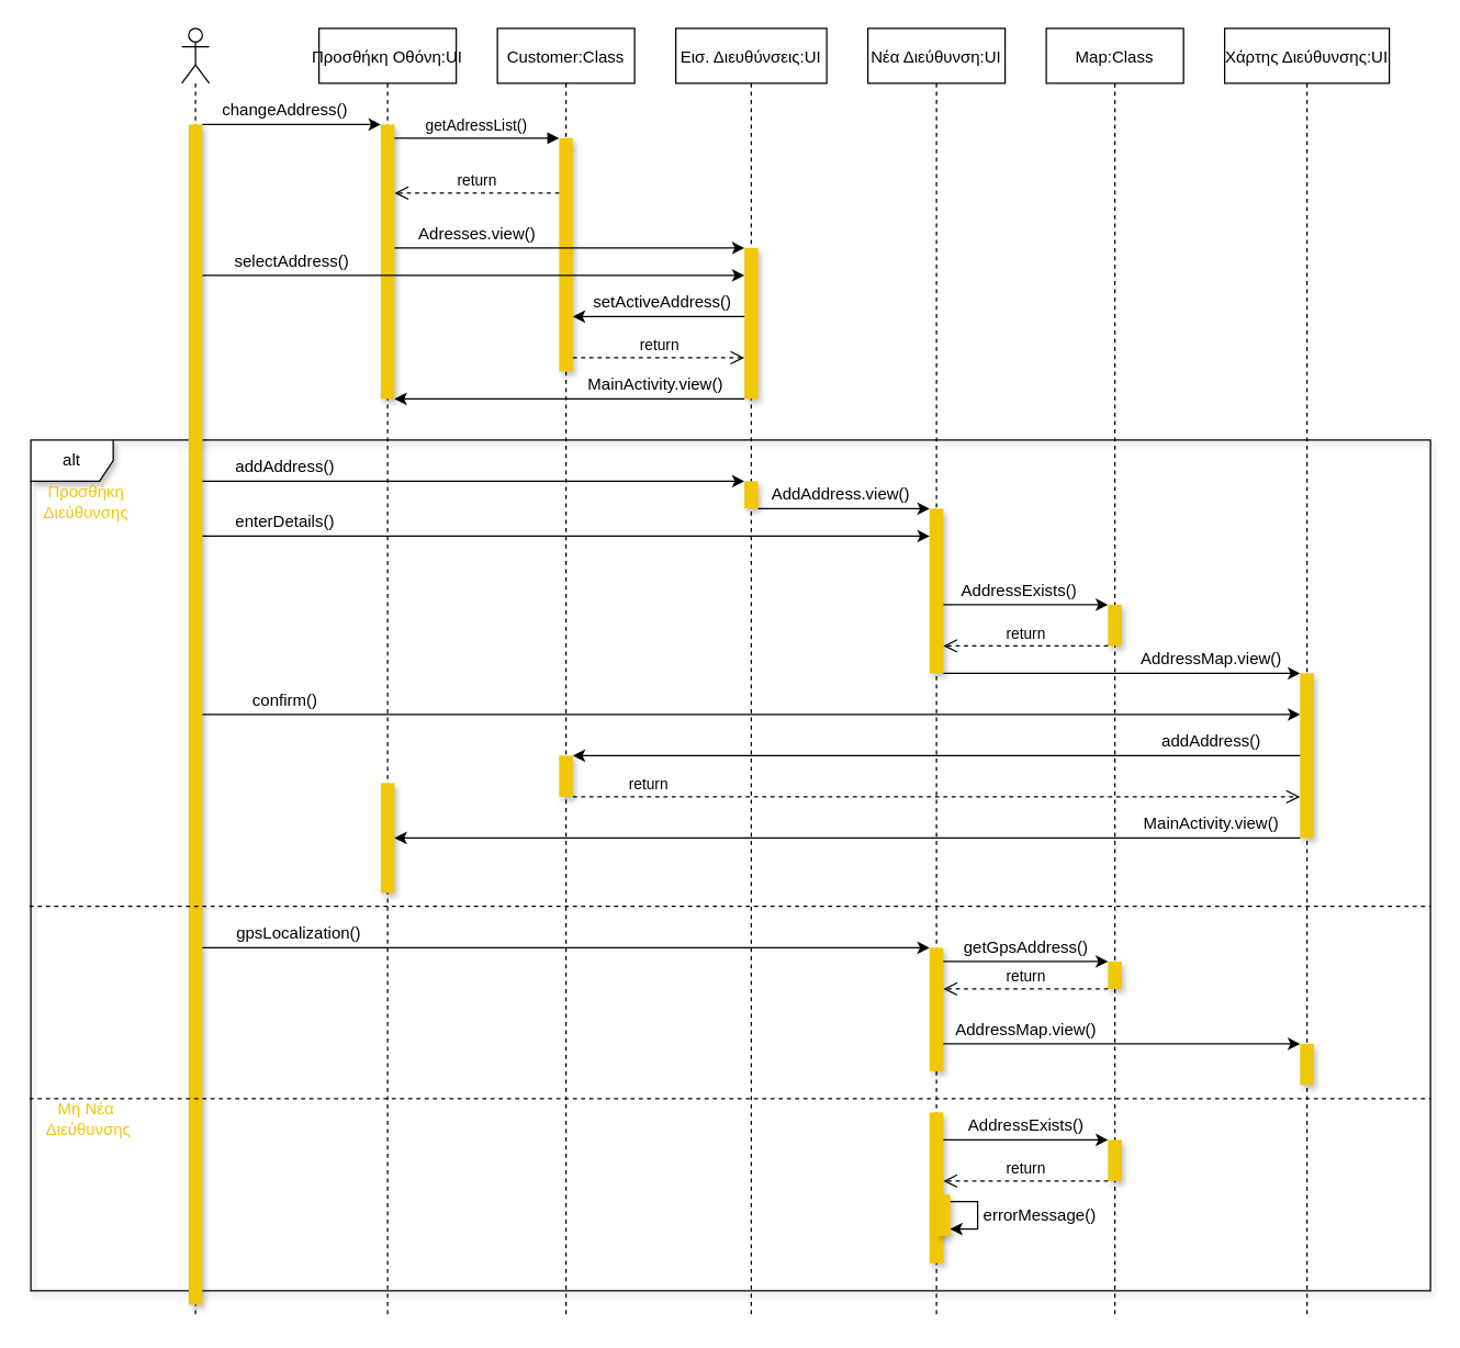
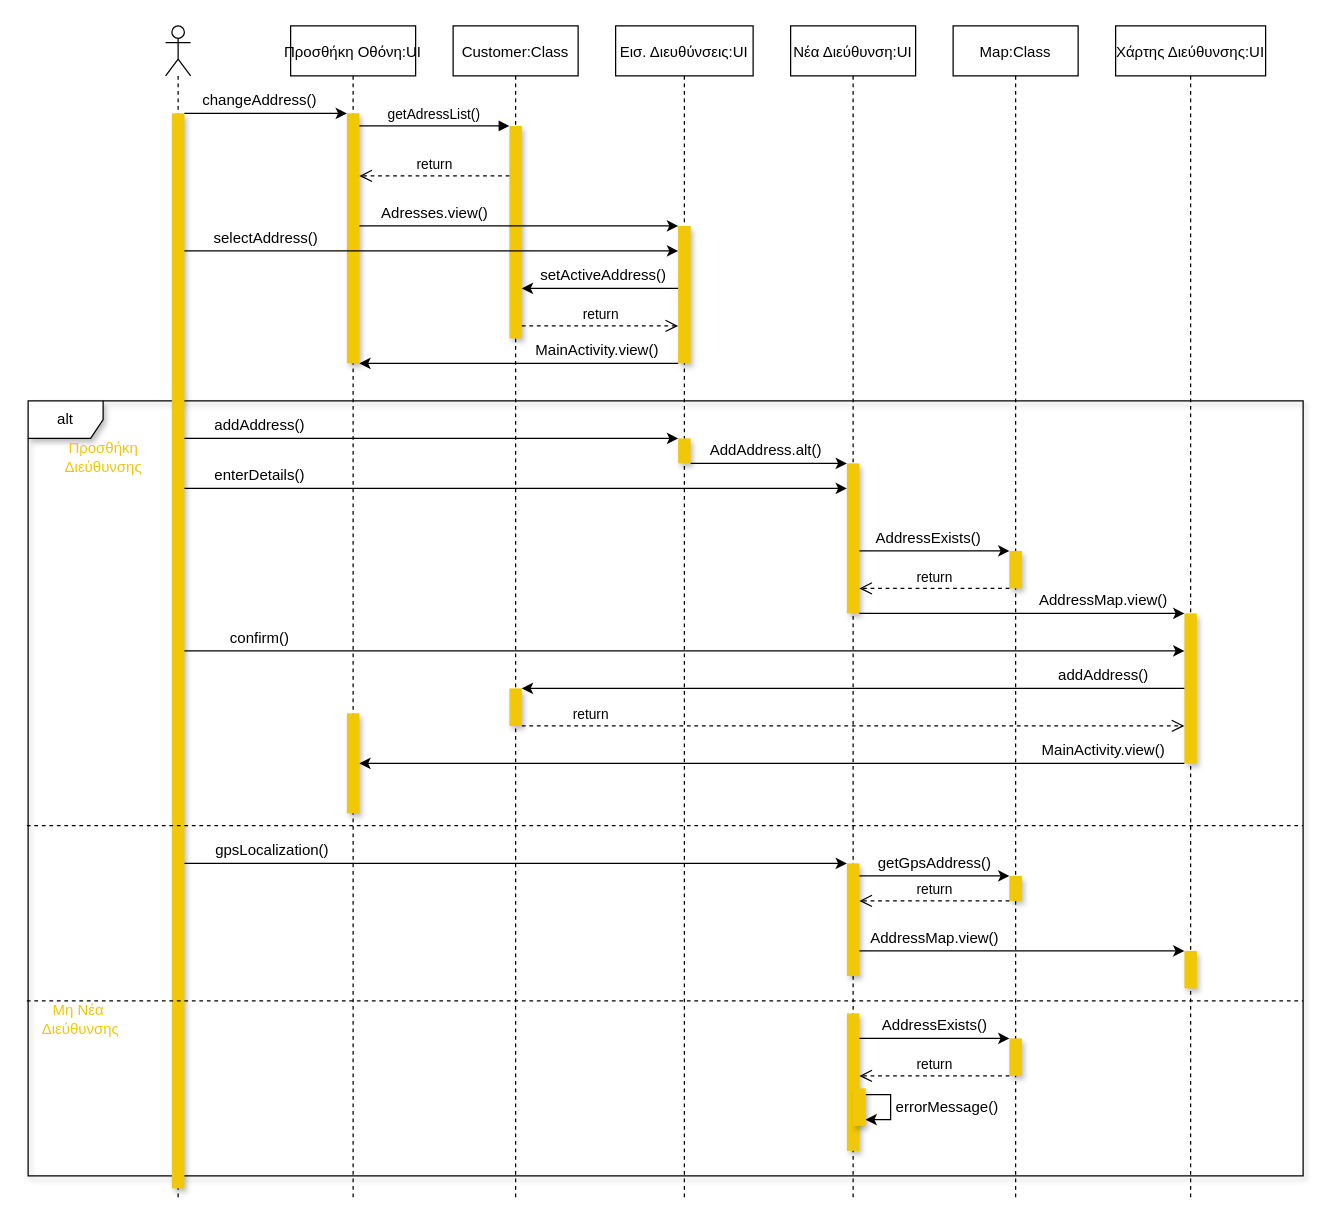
  <mxCell id="0" />
  <mxCell id="1" parent="0" />
  <mxCell id="2" value="alt" style="shape=umlFrame;whiteSpace=wrap;html=1;shadow=1;fillColor=#FFFFFF;gradientColor=none;" vertex="1" parent="1"><mxGeometry x="22" y="320" width="1020" height="620" as="geometry" /></mxCell>
  <mxCell id="3" value="Προσθήκη Οθόνη:UI" style="shape=umlLifeline;perimeter=lifelinePerimeter;container=1;collapsible=0;recursiveResize=0;rounded=0;shadow=0;strokeWidth=1;" parent="1" vertex="1"><mxGeometry x="232" y="20" width="100" height="940" as="geometry" /></mxCell>
  <mxCell id="4" value="" style="points=[];perimeter=orthogonalPerimeter;rounded=0;shadow=1;strokeWidth=1;gradientColor=none;fillColor=#F0C808;strokeColor=none;" parent="3" vertex="1"><mxGeometry x="45" y="70" width="10" height="200" as="geometry" /></mxCell>
  <mxCell id="5" value="selectAddress()" style="text;html=1;align=center;verticalAlign=middle;resizable=0;points=[];autosize=1;strokeColor=none;fillColor=none;" vertex="1" parent="3"><mxGeometry x="-70" y="160" width="100" height="20" as="geometry" /></mxCell>
  <mxCell id="6" value="" style="html=1;points=[];perimeter=orthogonalPerimeter;shadow=1;fillColor=#F0C808;gradientColor=none;fontColor=#000000;strokeColor=none;" vertex="1" parent="3"><mxGeometry x="45" y="550" width="10" height="80" as="geometry" /></mxCell>
  <mxCell id="7" value="Customer:Class" style="shape=umlLifeline;perimeter=lifelinePerimeter;container=1;collapsible=0;recursiveResize=0;rounded=0;shadow=0;strokeWidth=1;" parent="1" vertex="1"><mxGeometry x="362" y="20" width="100" height="940" as="geometry" /></mxCell>
  <mxCell id="8" value="" style="points=[];perimeter=orthogonalPerimeter;rounded=0;shadow=1;strokeWidth=1;fillColor=#F0C808;strokeColor=none;" parent="7" vertex="1"><mxGeometry x="45" y="80" width="10" height="170" as="geometry" /></mxCell>
  <mxCell id="9" value="" style="html=1;points=[];perimeter=orthogonalPerimeter;shadow=1;fillColor=#F0C808;gradientColor=none;fontColor=#000000;strokeColor=none;" vertex="1" parent="7"><mxGeometry x="45" y="530" width="10" height="30" as="geometry" /></mxCell>
  <mxCell id="10" value="getAdressList()" style="verticalAlign=bottom;endArrow=block;entryX=0;entryY=0;shadow=0;strokeWidth=1;" parent="1" source="4" target="8" edge="1"><mxGeometry relative="1" as="geometry"><mxPoint x="157" y="100" as="sourcePoint" /></mxGeometry></mxCell>
  <mxCell id="11" value="" style="shape=umlLifeline;participant=umlActor;perimeter=lifelinePerimeter;whiteSpace=wrap;html=1;container=1;collapsible=0;recursiveResize=0;verticalAlign=top;spacingTop=36;outlineConnect=0;" vertex="1" parent="1"><mxGeometry x="132" y="20" width="20" height="940" as="geometry" /></mxCell>
  <mxCell id="12" value="" style="html=1;points=[];perimeter=orthogonalPerimeter;fillColor=#F0C808;strokeColor=none;shadow=1;" vertex="1" parent="11"><mxGeometry x="5" y="70" width="10" height="860" as="geometry" /></mxCell>
  <mxCell id="13" style="edgeStyle=orthogonalEdgeStyle;rounded=0;orthogonalLoop=1;jettySize=auto;html=1;" edge="1" parent="1" source="12" target="4"><mxGeometry relative="1" as="geometry"><Array as="points"><mxPoint x="232" y="90" /><mxPoint x="232" y="90" /></Array></mxGeometry></mxCell>
  <mxCell id="14" value="changeAddress()" style="text;html=1;align=center;verticalAlign=middle;resizable=0;points=[];autosize=1;strokeColor=none;fillColor=none;" vertex="1" parent="1"><mxGeometry x="152" y="70" width="110" height="20" as="geometry" /></mxCell>
  <mxCell id="15" value="return" style="html=1;verticalAlign=bottom;endArrow=open;dashed=1;endSize=8;rounded=0;" edge="1" parent="1" source="8" target="4"><mxGeometry relative="1" as="geometry"><mxPoint x="472" y="150" as="sourcePoint" /><mxPoint x="392" y="150" as="targetPoint" /><Array as="points"><mxPoint x="342" y="140" /></Array></mxGeometry></mxCell>
  <mxCell id="16" value="Εισ. Διευθύνσεις:UI" style="shape=umlLifeline;perimeter=lifelinePerimeter;container=1;collapsible=0;recursiveResize=0;rounded=0;shadow=0;strokeWidth=1;" vertex="1" parent="1"><mxGeometry x="492" y="20" width="110" height="940" as="geometry" /></mxCell>
  <mxCell id="17" value="" style="points=[];perimeter=orthogonalPerimeter;rounded=0;shadow=1;strokeWidth=1;fillColor=#F0C808;strokeColor=none;" vertex="1" parent="16"><mxGeometry x="50" y="160" width="10" height="110" as="geometry" /></mxCell>
  <mxCell id="18" value="" style="points=[];perimeter=orthogonalPerimeter;rounded=0;shadow=1;strokeWidth=1;fillColor=#F0C808;strokeColor=none;" vertex="1" parent="16"><mxGeometry x="50" y="330" width="10" height="20" as="geometry" /></mxCell>
  <mxCell id="19" style="edgeStyle=orthogonalEdgeStyle;rounded=0;orthogonalLoop=1;jettySize=auto;html=1;" edge="1" parent="1" source="4" target="17"><mxGeometry relative="1" as="geometry"><Array as="points"><mxPoint x="352" y="180" /><mxPoint x="352" y="180" /></Array></mxGeometry></mxCell>
  <mxCell id="20" value="Adresses.view()" style="text;html=1;align=center;verticalAlign=middle;resizable=0;points=[];autosize=1;strokeColor=none;fillColor=none;" vertex="1" parent="1"><mxGeometry x="297" y="160" width="100" height="20" as="geometry" /></mxCell>
  <mxCell id="21" style="edgeStyle=orthogonalEdgeStyle;rounded=0;orthogonalLoop=1;jettySize=auto;html=1;" edge="1" parent="1" source="12" target="17"><mxGeometry relative="1" as="geometry"><Array as="points"><mxPoint x="442" y="200" /><mxPoint x="442" y="200" /></Array></mxGeometry></mxCell>
  <mxCell id="22" style="edgeStyle=orthogonalEdgeStyle;rounded=0;orthogonalLoop=1;jettySize=auto;html=1;" edge="1" parent="1" source="17" target="8"><mxGeometry relative="1" as="geometry"><Array as="points"><mxPoint x="472" y="230" /><mxPoint x="472" y="230" /></Array></mxGeometry></mxCell>
  <mxCell id="23" value="setActiveAddress()" style="text;html=1;align=center;verticalAlign=middle;resizable=0;points=[];autosize=1;strokeColor=none;fillColor=none;" vertex="1" parent="1"><mxGeometry x="422" y="210" width="120" height="20" as="geometry" /></mxCell>
  <mxCell id="24" value="return" style="html=1;verticalAlign=bottom;endArrow=open;dashed=1;endSize=8;rounded=0;" edge="1" parent="1" source="8" target="17"><mxGeometry relative="1" as="geometry"><mxPoint x="442" y="260" as="sourcePoint" /><mxPoint x="472" y="260" as="targetPoint" /><Array as="points"><mxPoint x="432" y="260" /></Array></mxGeometry></mxCell>
  <mxCell id="25" style="edgeStyle=orthogonalEdgeStyle;rounded=0;orthogonalLoop=1;jettySize=auto;html=1;" edge="1" parent="1" source="17" target="4"><mxGeometry relative="1" as="geometry"><Array as="points"><mxPoint x="412" y="290" /><mxPoint x="412" y="290" /></Array></mxGeometry></mxCell>
  <mxCell id="26" value="MainActivity.view()" style="text;html=1;align=center;verticalAlign=middle;resizable=0;points=[];autosize=1;strokeColor=none;fillColor=none;" vertex="1" parent="1"><mxGeometry x="422" y="270" width="110" height="20" as="geometry" /></mxCell>
  <mxCell id="27" style="edgeStyle=orthogonalEdgeStyle;rounded=0;orthogonalLoop=1;jettySize=auto;html=1;" edge="1" parent="1" source="12"><mxGeometry relative="1" as="geometry"><mxPoint x="542" y="350" as="targetPoint" /><Array as="points"><mxPoint x="242" y="350" /><mxPoint x="242" y="350" /></Array></mxGeometry></mxCell>
  <mxCell id="28" value="addAddress()" style="text;html=1;align=center;verticalAlign=middle;resizable=0;points=[];autosize=1;strokeColor=none;fillColor=none;" vertex="1" parent="1"><mxGeometry x="162" y="330" width="90" height="20" as="geometry" /></mxCell>
  <mxCell id="29" value="Νέα Διεύθυνση:UI" style="shape=umlLifeline;perimeter=lifelinePerimeter;container=1;collapsible=0;recursiveResize=0;rounded=0;shadow=0;strokeWidth=1;" vertex="1" parent="1"><mxGeometry x="632" y="20" width="100" height="940" as="geometry" /></mxCell>
  <mxCell id="30" value="" style="points=[];perimeter=orthogonalPerimeter;rounded=0;shadow=1;strokeWidth=1;fillColor=#F0C808;strokeColor=none;" vertex="1" parent="29"><mxGeometry x="45" y="350" width="10" height="120" as="geometry" /></mxCell>
  <mxCell id="31" value="" style="points=[];perimeter=orthogonalPerimeter;rounded=0;shadow=1;strokeWidth=1;fillColor=#F0C808;strokeColor=none;" vertex="1" parent="29"><mxGeometry x="45" y="670" width="10" height="90" as="geometry" /></mxCell>
  <mxCell id="32" value="" style="points=[];perimeter=orthogonalPerimeter;rounded=0;shadow=1;strokeWidth=1;fillColor=#F0C808;strokeColor=none;" vertex="1" parent="29"><mxGeometry x="45" y="790" width="10" height="110" as="geometry" /></mxCell>
  <mxCell id="33" style="edgeStyle=orthogonalEdgeStyle;rounded=0;orthogonalLoop=1;jettySize=auto;html=1;" edge="1" parent="1" source="18" target="30"><mxGeometry relative="1" as="geometry"><Array as="points"><mxPoint x="547" y="370" /></Array></mxGeometry></mxCell>
  <mxCell id="34" style="edgeStyle=orthogonalEdgeStyle;rounded=0;orthogonalLoop=1;jettySize=auto;html=1;" edge="1" parent="1" source="12" target="30"><mxGeometry relative="1" as="geometry"><Array as="points"><mxPoint x="402" y="390" /><mxPoint x="402" y="390" /></Array></mxGeometry></mxCell>
  <mxCell id="35" value="enterDetails()" style="text;html=1;align=center;verticalAlign=middle;resizable=0;points=[];autosize=1;strokeColor=none;fillColor=none;" vertex="1" parent="1"><mxGeometry x="162" y="370" width="90" height="20" as="geometry" /></mxCell>
  <mxCell id="36" value="Map:Class" style="shape=umlLifeline;perimeter=lifelinePerimeter;container=1;collapsible=0;recursiveResize=0;rounded=0;shadow=0;strokeWidth=1;" vertex="1" parent="1"><mxGeometry x="762" y="20" width="100" height="940" as="geometry" /></mxCell>
  <mxCell id="37" value="" style="points=[];perimeter=orthogonalPerimeter;rounded=0;shadow=1;strokeWidth=1;fillColor=#F0C808;strokeColor=none;" vertex="1" parent="36"><mxGeometry x="45" y="420" width="10" height="30" as="geometry" /></mxCell>
  <mxCell id="38" value="" style="points=[];perimeter=orthogonalPerimeter;rounded=0;shadow=1;strokeWidth=1;fillColor=#F0C808;strokeColor=none;" vertex="1" parent="36"><mxGeometry x="45" y="680" width="10" height="20" as="geometry" /></mxCell>
  <mxCell id="39" value="" style="points=[];perimeter=orthogonalPerimeter;rounded=0;shadow=1;strokeWidth=1;fillColor=#F0C808;strokeColor=none;" vertex="1" parent="36"><mxGeometry x="45" y="810" width="10" height="30" as="geometry" /></mxCell>
  <mxCell id="40" style="edgeStyle=orthogonalEdgeStyle;rounded=0;orthogonalLoop=1;jettySize=auto;html=1;" edge="1" parent="1" source="30" target="37"><mxGeometry relative="1" as="geometry"><Array as="points"><mxPoint x="742" y="440" /><mxPoint x="742" y="440" /></Array></mxGeometry></mxCell>
  <mxCell id="41" value="AddressExists()" style="text;html=1;align=center;verticalAlign=middle;resizable=0;points=[];autosize=1;strokeColor=none;fillColor=none;" vertex="1" parent="1"><mxGeometry x="692" y="420" width="100" height="20" as="geometry" /></mxCell>
  <mxCell id="42" value="return" style="html=1;verticalAlign=bottom;endArrow=open;dashed=1;endSize=8;rounded=0;" edge="1" parent="1" source="37" target="30"><mxGeometry relative="1" as="geometry"><mxPoint x="542" y="440" as="sourcePoint" /><mxPoint x="462" y="440" as="targetPoint" /><Array as="points"><mxPoint x="742" y="470" /></Array></mxGeometry></mxCell>
  <mxCell id="43" value="Χάρτης Διεύθυνσης:UI" style="shape=umlLifeline;perimeter=lifelinePerimeter;container=1;collapsible=0;recursiveResize=0;rounded=0;shadow=0;strokeWidth=1;" vertex="1" parent="1"><mxGeometry x="892" y="20" width="120" height="940" as="geometry" /></mxCell>
  <mxCell id="44" value="" style="points=[];perimeter=orthogonalPerimeter;rounded=0;shadow=1;strokeWidth=1;fillColor=#F0C808;strokeColor=none;" vertex="1" parent="43"><mxGeometry x="55" y="470" width="10" height="120" as="geometry" /></mxCell>
  <mxCell id="45" value="" style="points=[];perimeter=orthogonalPerimeter;rounded=0;shadow=1;strokeWidth=1;fillColor=#F0C808;strokeColor=none;" vertex="1" parent="43"><mxGeometry x="55" y="740" width="10" height="30" as="geometry" /></mxCell>
  <mxCell id="46" style="edgeStyle=orthogonalEdgeStyle;rounded=0;orthogonalLoop=1;jettySize=auto;html=1;" edge="1" parent="1" source="30" target="44"><mxGeometry relative="1" as="geometry"><Array as="points"><mxPoint x="752" y="490" /><mxPoint x="752" y="490" /></Array></mxGeometry></mxCell>
  <mxCell id="47" value="AddressMap.view()" style="text;html=1;align=center;verticalAlign=middle;resizable=0;points=[];autosize=1;strokeColor=none;fillColor=none;" vertex="1" parent="1"><mxGeometry x="822" y="470" width="120" height="20" as="geometry" /></mxCell>
  <mxCell id="48" style="edgeStyle=orthogonalEdgeStyle;rounded=0;orthogonalLoop=1;jettySize=auto;html=1;" edge="1" parent="1" source="12" target="44"><mxGeometry relative="1" as="geometry"><Array as="points"><mxPoint x="552" y="520" /><mxPoint x="552" y="520" /></Array></mxGeometry></mxCell>
  <mxCell id="49" value="confirm()" style="text;html=1;align=center;verticalAlign=middle;resizable=0;points=[];autosize=1;strokeColor=none;fillColor=none;" vertex="1" parent="1"><mxGeometry x="177" y="500" width="60" height="20" as="geometry" /></mxCell>
  <mxCell id="50" style="edgeStyle=orthogonalEdgeStyle;rounded=0;orthogonalLoop=1;jettySize=auto;html=1;" edge="1" parent="1" source="44" target="9"><mxGeometry relative="1" as="geometry"><Array as="points"><mxPoint x="682" y="550" /><mxPoint x="682" y="550" /></Array></mxGeometry></mxCell>
  <mxCell id="51" value="addAddress()" style="text;html=1;align=center;verticalAlign=middle;resizable=0;points=[];autosize=1;strokeColor=none;fillColor=none;" vertex="1" parent="1"><mxGeometry x="837" y="530" width="90" height="20" as="geometry" /></mxCell>
  <mxCell id="52" value="return" style="html=1;verticalAlign=bottom;endArrow=open;dashed=1;endSize=8;rounded=0;" edge="1" parent="1" source="9" target="44"><mxGeometry x="-0.792" relative="1" as="geometry"><mxPoint x="582" y="560" as="sourcePoint" /><mxPoint x="502" y="560" as="targetPoint" /><Array as="points"><mxPoint x="662" y="580" /></Array><mxPoint as="offset" /></mxGeometry></mxCell>
  <mxCell id="53" style="edgeStyle=orthogonalEdgeStyle;rounded=0;orthogonalLoop=1;jettySize=auto;html=1;" edge="1" parent="1" source="44" target="6"><mxGeometry relative="1" as="geometry"><mxPoint x="547" y="300" as="sourcePoint" /><mxPoint x="297" y="300" as="targetPoint" /><Array as="points"><mxPoint x="337" y="610" /></Array></mxGeometry></mxCell>
  <mxCell id="54" value="MainActivity.view()" style="text;html=1;align=center;verticalAlign=middle;resizable=0;points=[];autosize=1;strokeColor=none;fillColor=none;" vertex="1" parent="1"><mxGeometry x="827" y="590" width="110" height="20" as="geometry" /></mxCell>
- <mxCell id="55" value="AddAddress.view()" style="text;html=1;align=center;verticalAlign=middle;resizable=0;points=[];autosize=1;strokeColor=none;fillColor=none;" vertex="1" parent="1"><mxGeometry x="552" y="350" width="120" height="20" as="geometry" /></mxCell>
- <mxCell id="56" value="Προσθήκη&lt;br&gt;Διεύθυνσης" style="text;html=1;align=center;verticalAlign=middle;resizable=0;points=[];autosize=1;strokeColor=none;fillColor=none;fontColor=#F0C808;" vertex="1" parent="1"><mxGeometry x="22" y="350" width="80" height="30" as="geometry" /></mxCell>
+ <mxCell id="55" value="AddAddress.alt()" style="text;html=1;align=center;verticalAlign=middle;resizable=0;points=[];autosize=1;strokeColor=none;fillColor=none;" vertex="1" parent="1"><mxGeometry x="552" y="350" width="120" height="20" as="geometry" /></mxCell>
+ <mxCell id="56" value="Προσθήκη&lt;br&gt;Διεύθυνσης" style="text;html=1;align=center;verticalAlign=middle;resizable=0;points=[];autosize=1;strokeColor=none;fillColor=none;fontColor=#F0C808;" vertex="1" parent="1"><mxGeometry x="42" y="350" width="80" height="30" as="geometry" /></mxCell>
  <mxCell id="57" value="" style="endArrow=none;dashed=1;html=1;rounded=0;fontColor=#F0C808;exitX=-0.001;exitY=0.548;exitDx=0;exitDy=0;exitPerimeter=0;entryX=1;entryY=0.548;entryDx=0;entryDy=0;entryPerimeter=0;" edge="1" parent="1" source="2" target="2"><mxGeometry width="50" height="50" relative="1" as="geometry"><mxPoint x="682" y="740" as="sourcePoint" /><mxPoint x="732" y="690" as="targetPoint" /></mxGeometry></mxCell>
  <mxCell id="58" style="edgeStyle=orthogonalEdgeStyle;rounded=0;orthogonalLoop=1;jettySize=auto;html=1;fontColor=#F0C808;" edge="1" parent="1" source="12" target="31"><mxGeometry relative="1" as="geometry"><Array as="points"><mxPoint x="412" y="690" /><mxPoint x="412" y="690" /></Array></mxGeometry></mxCell>
  <mxCell id="59" value="&lt;font color=&quot;#000000&quot;&gt;gpsLocalization()&lt;/font&gt;" style="text;html=1;align=center;verticalAlign=middle;resizable=0;points=[];autosize=1;strokeColor=none;fillColor=none;fontColor=#F0C808;" vertex="1" parent="1"><mxGeometry x="162" y="670" width="110" height="20" as="geometry" /></mxCell>
  <mxCell id="60" style="edgeStyle=orthogonalEdgeStyle;rounded=0;orthogonalLoop=1;jettySize=auto;html=1;fontColor=#000000;" edge="1" parent="1" source="31" target="38"><mxGeometry relative="1" as="geometry"><Array as="points"><mxPoint x="772" y="700" /><mxPoint x="772" y="700" /></Array></mxGeometry></mxCell>
  <mxCell id="61" value="getGpsAddress()" style="text;html=1;align=center;verticalAlign=middle;resizable=0;points=[];autosize=1;strokeColor=none;fillColor=none;fontColor=#000000;" vertex="1" parent="1"><mxGeometry x="692" y="680" width="110" height="20" as="geometry" /></mxCell>
  <mxCell id="62" value="return" style="html=1;verticalAlign=bottom;endArrow=open;dashed=1;endSize=8;rounded=0;fontColor=#000000;" edge="1" parent="1" source="38" target="31"><mxGeometry relative="1" as="geometry"><mxPoint x="772" y="730" as="sourcePoint" /><mxPoint x="692" y="730" as="targetPoint" /><Array as="points"><mxPoint x="752" y="720" /></Array></mxGeometry></mxCell>
  <mxCell id="63" style="edgeStyle=orthogonalEdgeStyle;rounded=0;orthogonalLoop=1;jettySize=auto;html=1;fontColor=#000000;" edge="1" parent="1" source="31" target="45"><mxGeometry relative="1" as="geometry"><Array as="points"><mxPoint x="872" y="760" /><mxPoint x="872" y="760" /></Array></mxGeometry></mxCell>
  <mxCell id="64" value="AddressMap.view()" style="text;html=1;align=center;verticalAlign=middle;resizable=0;points=[];autosize=1;strokeColor=none;fillColor=none;fontColor=#000000;" vertex="1" parent="1"><mxGeometry x="687" y="740" width="120" height="20" as="geometry" /></mxCell>
  <mxCell id="65" value="" style="endArrow=none;dashed=1;html=1;rounded=0;fontColor=#F0C808;exitX=-0.001;exitY=0.548;exitDx=0;exitDy=0;exitPerimeter=0;entryX=1;entryY=0.548;entryDx=0;entryDy=0;entryPerimeter=0;" edge="1" parent="1"><mxGeometry width="50" height="50" relative="1" as="geometry"><mxPoint x="20.98" y="800" as="sourcePoint" /><mxPoint x="1042" y="800" as="targetPoint" /></mxGeometry></mxCell>
  <mxCell id="66" value="Μη Νέα&lt;br&gt;&amp;nbsp;Διεύθυνσης" style="text;html=1;align=center;verticalAlign=middle;resizable=0;points=[];autosize=1;strokeColor=none;fillColor=none;fontColor=#F0C808;" vertex="1" parent="1"><mxGeometry x="22" y="800" width="80" height="30" as="geometry" /></mxCell>
  <mxCell id="67" value="AddressExists()" style="text;html=1;align=center;verticalAlign=middle;resizable=0;points=[];autosize=1;strokeColor=none;fillColor=none;" vertex="1" parent="1"><mxGeometry x="697" y="810" width="100" height="20" as="geometry" /></mxCell>
  <mxCell id="68" style="edgeStyle=orthogonalEdgeStyle;rounded=0;orthogonalLoop=1;jettySize=auto;html=1;fontColor=#000000;" edge="1" parent="1" source="32" target="39"><mxGeometry relative="1" as="geometry"><Array as="points"><mxPoint x="752" y="830" /><mxPoint x="752" y="830" /></Array></mxGeometry></mxCell>
  <mxCell id="69" value="return" style="html=1;verticalAlign=bottom;endArrow=open;dashed=1;endSize=8;rounded=0;fontColor=#000000;" edge="1" parent="1" source="39" target="32"><mxGeometry relative="1" as="geometry"><mxPoint x="782" y="860" as="sourcePoint" /><mxPoint x="702" y="860" as="targetPoint" /><Array as="points"><mxPoint x="742" y="860" /></Array></mxGeometry></mxCell>
  <mxCell id="70" style="edgeStyle=orthogonalEdgeStyle;rounded=0;orthogonalLoop=1;jettySize=auto;html=1;fontColor=#000000;" edge="1" parent="1" source="71" target="71"><mxGeometry relative="1" as="geometry" /></mxCell>
  <mxCell id="71" value="" style="points=[];perimeter=orthogonalPerimeter;rounded=0;shadow=1;strokeWidth=1;fillColor=#F0C808;strokeColor=none;" vertex="1" parent="1"><mxGeometry x="682" y="870" width="10" height="30" as="geometry" /></mxCell>
  <mxCell id="72" value="errorMessage()" style="text;html=1;align=center;verticalAlign=middle;resizable=0;points=[];autosize=1;strokeColor=none;fillColor=none;" vertex="1" parent="1"><mxGeometry x="707" y="875" width="100" height="20" as="geometry" /></mxCell>
